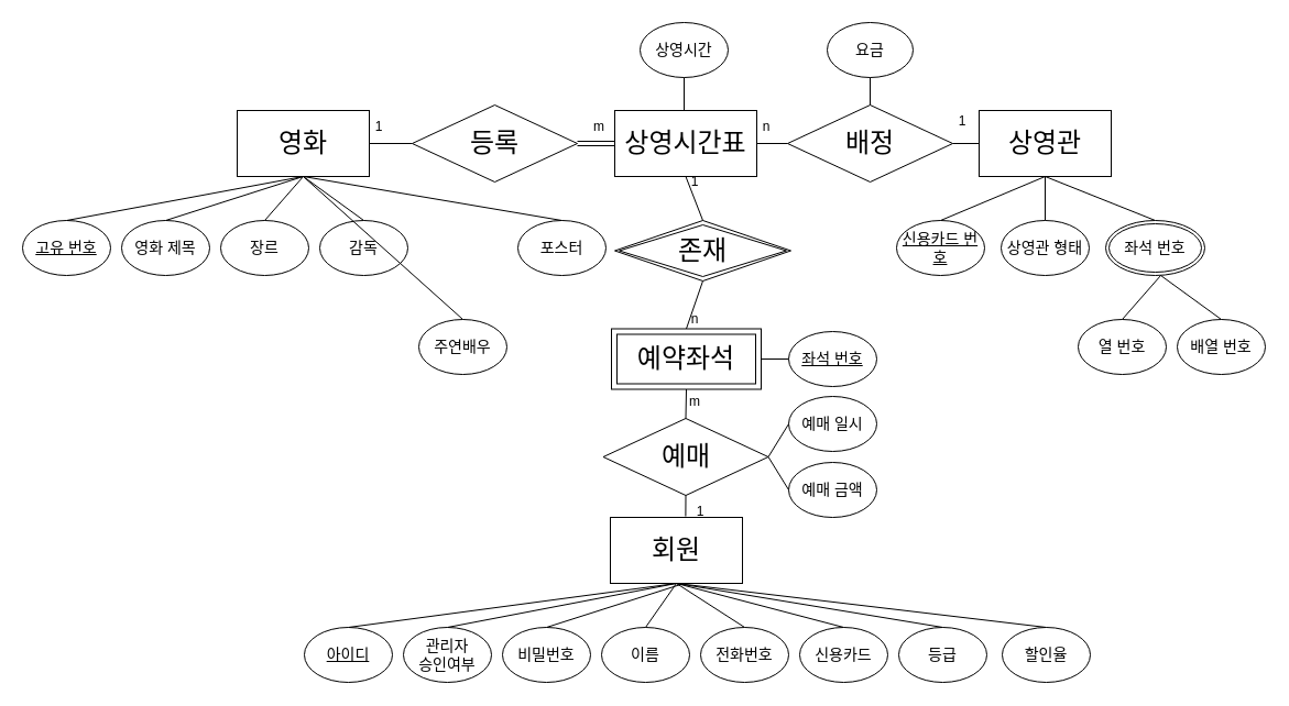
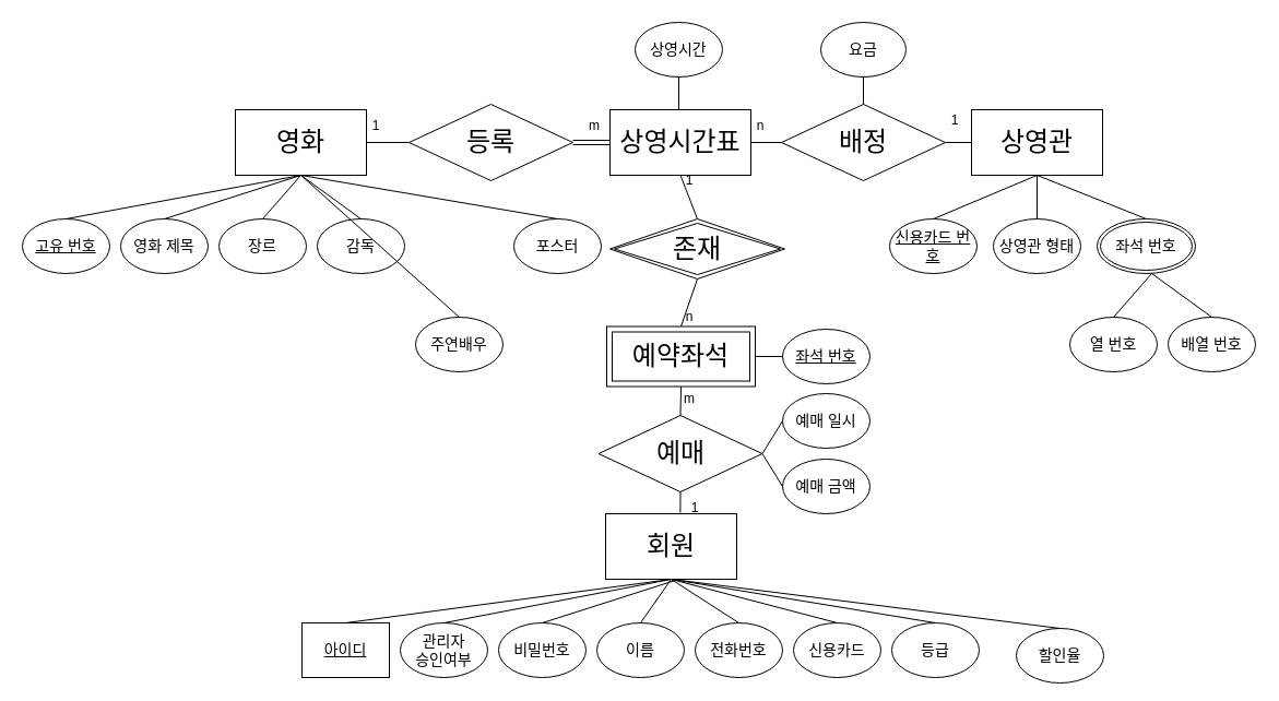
  <mxCell id="0" />
  <mxCell id="1" parent="0" />
  <mxCell id="2" value="&lt;font style=&quot;font-size: 24px;&quot;&gt;영화&lt;/font&gt;" style="rounded=0;whiteSpace=wrap;html=1;" vertex="1" parent="1"><mxGeometry x="215" y="100" width="120" height="60" as="geometry" /></mxCell>
  <mxCell id="3" value="&lt;font style=&quot;font-size: 14px;&quot;&gt;&lt;u&gt;고유 번호&lt;/u&gt;&lt;/font&gt;" style="ellipse;whiteSpace=wrap;html=1;" vertex="1" parent="1"><mxGeometry x="20" y="200" width="80" height="50" as="geometry" /></mxCell>
  <mxCell id="4" value="&lt;font style=&quot;font-size: 14px;&quot;&gt;영화 제목&lt;/font&gt;" style="ellipse;whiteSpace=wrap;html=1;" vertex="1" parent="1"><mxGeometry x="110" y="200" width="80" height="50" as="geometry" /></mxCell>
  <mxCell id="5" value="&lt;font style=&quot;font-size: 14px;&quot;&gt;장르&lt;/font&gt;" style="ellipse;whiteSpace=wrap;html=1;" vertex="1" parent="1"><mxGeometry x="200" y="200" width="80" height="50" as="geometry" /></mxCell>
  <mxCell id="6" value="&lt;font style=&quot;font-size: 14px;&quot;&gt;감독&lt;/font&gt;" style="ellipse;whiteSpace=wrap;html=1;" vertex="1" parent="1"><mxGeometry x="290" y="200" width="80" height="50" as="geometry" /></mxCell>
  <mxCell id="7" value="&lt;font style=&quot;font-size: 14px;&quot;&gt;주연배우&lt;/font&gt;" style="ellipse;whiteSpace=wrap;html=1;" vertex="1" parent="1"><mxGeometry x="380" y="290" width="80" height="50" as="geometry" /></mxCell>
  <mxCell id="8" value="&lt;font style=&quot;font-size: 14px;&quot;&gt;포스터&lt;/font&gt;" style="ellipse;whiteSpace=wrap;html=1;" vertex="1" parent="1"><mxGeometry x="470" y="200" width="80" height="50" as="geometry" /></mxCell>
  <mxCell id="9" value="" style="endArrow=none;html=1;rounded=0;entryX=0.5;entryY=1;entryDx=0;entryDy=0;exitX=0.5;exitY=0;exitDx=0;exitDy=0;" edge="1" parent="1" source="3" target="2"><mxGeometry width="50" height="50" relative="1" as="geometry"><mxPoint x="375" y="400" as="sourcePoint" /><mxPoint x="425" y="350" as="targetPoint" /></mxGeometry></mxCell>
  <mxCell id="10" value="" style="endArrow=none;html=1;rounded=0;exitX=0.5;exitY=0;exitDx=0;exitDy=0;" edge="1" parent="1" source="4"><mxGeometry width="50" height="50" relative="1" as="geometry"><mxPoint x="70" y="210" as="sourcePoint" /><mxPoint x="275" y="160" as="targetPoint" /></mxGeometry></mxCell>
  <mxCell id="11" value="" style="endArrow=none;html=1;rounded=0;entryX=0.5;entryY=1;entryDx=0;entryDy=0;exitX=0.5;exitY=0;exitDx=0;exitDy=0;" edge="1" parent="1" source="5" target="2"><mxGeometry width="50" height="50" relative="1" as="geometry"><mxPoint x="80" y="220" as="sourcePoint" /><mxPoint x="295" y="180" as="targetPoint" /></mxGeometry></mxCell>
  <mxCell id="12" value="" style="endArrow=none;html=1;rounded=0;entryX=0.5;entryY=1;entryDx=0;entryDy=0;exitX=0.5;exitY=0;exitDx=0;exitDy=0;" edge="1" parent="1" source="6" target="2"><mxGeometry width="50" height="50" relative="1" as="geometry"><mxPoint x="90" y="230" as="sourcePoint" /><mxPoint x="305" y="190" as="targetPoint" /></mxGeometry></mxCell>
  <mxCell id="13" value="" style="endArrow=none;html=1;rounded=0;entryX=0.5;entryY=1;entryDx=0;entryDy=0;exitX=0.5;exitY=0;exitDx=0;exitDy=0;" edge="1" parent="1" source="7" target="2"><mxGeometry width="50" height="50" relative="1" as="geometry"><mxPoint x="100" y="240" as="sourcePoint" /><mxPoint x="315" y="200" as="targetPoint" /></mxGeometry></mxCell>
  <mxCell id="14" value="" style="endArrow=none;html=1;rounded=0;entryX=0.5;entryY=1;entryDx=0;entryDy=0;exitX=0.5;exitY=0;exitDx=0;exitDy=0;" edge="1" parent="1" source="8" target="2"><mxGeometry width="50" height="50" relative="1" as="geometry"><mxPoint x="110" y="250" as="sourcePoint" /><mxPoint x="325" y="210" as="targetPoint" /></mxGeometry></mxCell>
  <mxCell id="15" value="&lt;span style=&quot;font-size: 24px;&quot;&gt;상영관&lt;/span&gt;" style="rounded=0;whiteSpace=wrap;html=1;" vertex="1" parent="1"><mxGeometry x="889" y="100" width="120" height="60" as="geometry" /></mxCell>
  <mxCell id="16" value="&lt;font style=&quot;font-size: 14px;&quot;&gt;&lt;u&gt;신용카드 번호&lt;/u&gt;&lt;/font&gt;" style="ellipse;whiteSpace=wrap;html=1;" vertex="1" parent="1"><mxGeometry x="814" y="200" width="80" height="50" as="geometry" /></mxCell>
  <mxCell id="17" value="&lt;font style=&quot;font-size: 14px;&quot;&gt;상영관 형태&lt;/font&gt;" style="ellipse;whiteSpace=wrap;html=1;" vertex="1" parent="1"><mxGeometry x="909" y="200" width="80" height="50" as="geometry" /></mxCell>
  <mxCell id="18" value="" style="endArrow=none;html=1;rounded=0;entryX=0.5;entryY=1;entryDx=0;entryDy=0;exitX=0.5;exitY=0;exitDx=0;exitDy=0;" edge="1" parent="1" source="16" target="15"><mxGeometry width="50" height="50" relative="1" as="geometry"><mxPoint x="1049" y="400" as="sourcePoint" /><mxPoint x="1099" y="350" as="targetPoint" /></mxGeometry></mxCell>
  <mxCell id="19" value="" style="endArrow=none;html=1;rounded=0;exitX=0.5;exitY=0;exitDx=0;exitDy=0;" edge="1" parent="1" source="17"><mxGeometry width="50" height="50" relative="1" as="geometry"><mxPoint x="744" y="210" as="sourcePoint" /><mxPoint x="949" y="160" as="targetPoint" /></mxGeometry></mxCell>
  <mxCell id="20" value="" style="endArrow=none;html=1;rounded=0;entryX=0.5;entryY=1;entryDx=0;entryDy=0;exitX=0.5;exitY=0;exitDx=0;exitDy=0;" edge="1" parent="1" source="21" target="15"><mxGeometry width="50" height="50" relative="1" as="geometry"><mxPoint x="1044" y="200" as="sourcePoint" /><mxPoint x="969" y="180" as="targetPoint" /></mxGeometry></mxCell>
  <mxCell id="21" value="&lt;font style=&quot;font-size: 14px;&quot;&gt;좌석 번호&lt;/font&gt;" style="ellipse;shape=doubleEllipse;margin=3;whiteSpace=wrap;html=1;align=center;" vertex="1" parent="1"><mxGeometry x="1004" y="200" width="90" height="50" as="geometry" /></mxCell>
  <mxCell id="22" value="&lt;span style=&quot;font-size: 14px;&quot;&gt;열 번호&lt;/span&gt;" style="ellipse;whiteSpace=wrap;html=1;" vertex="1" parent="1"><mxGeometry x="979" y="290" width="80" height="50" as="geometry" /></mxCell>
  <mxCell id="23" value="&lt;span style=&quot;font-size: 14px;&quot;&gt;배열 번호&lt;/span&gt;" style="ellipse;whiteSpace=wrap;html=1;" vertex="1" parent="1"><mxGeometry x="1069" y="290" width="80" height="50" as="geometry" /></mxCell>
  <mxCell id="24" value="" style="endArrow=none;html=1;rounded=0;exitX=0.5;exitY=0;exitDx=0;exitDy=0;" edge="1" parent="1" source="22"><mxGeometry width="50" height="50" relative="1" as="geometry"><mxPoint x="859" y="310" as="sourcePoint" /><mxPoint x="1054" y="250" as="targetPoint" /></mxGeometry></mxCell>
  <mxCell id="25" value="" style="endArrow=none;html=1;rounded=0;entryX=0.5;entryY=1;entryDx=0;entryDy=0;exitX=0.5;exitY=0;exitDx=0;exitDy=0;" edge="1" parent="1" source="23"><mxGeometry width="50" height="50" relative="1" as="geometry"><mxPoint x="869" y="320" as="sourcePoint" /><mxPoint x="1054" y="250" as="targetPoint" /></mxGeometry></mxCell>
  <mxCell id="26" value="&lt;font style=&quot;font-size: 24px;&quot;&gt;회원&lt;/font&gt;" style="rounded=0;whiteSpace=wrap;html=1;" vertex="1" parent="1"><mxGeometry x="554" y="470" width="120" height="60" as="geometry" /></mxCell>
  <mxCell id="27" value="&lt;font style=&quot;font-size: 14px;&quot;&gt;관리자&lt;br&gt;승인여부&lt;br&gt;&lt;/font&gt;" style="ellipse;whiteSpace=wrap;html=1;" vertex="1" parent="1"><mxGeometry x="366" y="570" width="80" height="50" as="geometry" /></mxCell>
  <mxCell id="28" value="&lt;font style=&quot;font-size: 14px;&quot;&gt;비밀번호&lt;/font&gt;" style="ellipse;whiteSpace=wrap;html=1;" vertex="1" parent="1"><mxGeometry x="456" y="570" width="80" height="50" as="geometry" /></mxCell>
  <mxCell id="29" value="&lt;font style=&quot;font-size: 14px;&quot;&gt;이름&lt;/font&gt;" style="ellipse;whiteSpace=wrap;html=1;" vertex="1" parent="1"><mxGeometry x="546" y="570" width="80" height="50" as="geometry" /></mxCell>
  <mxCell id="30" value="&lt;font style=&quot;font-size: 14px;&quot;&gt;전화번호&lt;/font&gt;" style="ellipse;whiteSpace=wrap;html=1;" vertex="1" parent="1"><mxGeometry x="636" y="570" width="80" height="50" as="geometry" /></mxCell>
  <mxCell id="31" value="&lt;font style=&quot;font-size: 14px;&quot;&gt;신용카드&lt;/font&gt;" style="ellipse;whiteSpace=wrap;html=1;" vertex="1" parent="1"><mxGeometry x="726" y="570" width="80" height="50" as="geometry" /></mxCell>
  <mxCell id="32" value="&lt;font style=&quot;font-size: 14px;&quot;&gt;등급&lt;/font&gt;" style="ellipse;whiteSpace=wrap;html=1;" vertex="1" parent="1"><mxGeometry x="816" y="570" width="80" height="50" as="geometry" /></mxCell>
  <mxCell id="33" value="" style="endArrow=none;html=1;rounded=0;entryX=0.5;entryY=1;entryDx=0;entryDy=0;exitX=0.5;exitY=0;exitDx=0;exitDy=0;" edge="1" parent="1" source="27" target="26"><mxGeometry width="50" height="50" relative="1" as="geometry"><mxPoint x="721" y="770" as="sourcePoint" /><mxPoint x="771" y="720" as="targetPoint" /></mxGeometry></mxCell>
  <mxCell id="34" value="" style="endArrow=none;html=1;rounded=0;exitX=0.5;exitY=0;exitDx=0;exitDy=0;" edge="1" parent="1" source="28"><mxGeometry width="50" height="50" relative="1" as="geometry"><mxPoint x="416" y="580" as="sourcePoint" /><mxPoint x="621" y="530" as="targetPoint" /></mxGeometry></mxCell>
  <mxCell id="35" value="" style="endArrow=none;html=1;rounded=0;entryX=0.5;entryY=1;entryDx=0;entryDy=0;exitX=0.5;exitY=0;exitDx=0;exitDy=0;" edge="1" parent="1" source="29" target="26"><mxGeometry width="50" height="50" relative="1" as="geometry"><mxPoint x="426" y="590" as="sourcePoint" /><mxPoint x="641" y="550" as="targetPoint" /></mxGeometry></mxCell>
  <mxCell id="36" value="" style="endArrow=none;html=1;rounded=0;entryX=0.5;entryY=1;entryDx=0;entryDy=0;exitX=0.5;exitY=0;exitDx=0;exitDy=0;" edge="1" parent="1" source="30" target="26"><mxGeometry width="50" height="50" relative="1" as="geometry"><mxPoint x="436" y="600" as="sourcePoint" /><mxPoint x="651" y="560" as="targetPoint" /></mxGeometry></mxCell>
  <mxCell id="37" value="" style="endArrow=none;html=1;rounded=0;entryX=0.5;entryY=1;entryDx=0;entryDy=0;exitX=0.5;exitY=0;exitDx=0;exitDy=0;" edge="1" parent="1" source="31" target="26"><mxGeometry width="50" height="50" relative="1" as="geometry"><mxPoint x="446" y="610" as="sourcePoint" /><mxPoint x="661" y="570" as="targetPoint" /></mxGeometry></mxCell>
  <mxCell id="38" value="" style="endArrow=none;html=1;rounded=0;entryX=0.5;entryY=1;entryDx=0;entryDy=0;exitX=0.5;exitY=0;exitDx=0;exitDy=0;" edge="1" parent="1" source="32" target="26"><mxGeometry width="50" height="50" relative="1" as="geometry"><mxPoint x="456" y="620" as="sourcePoint" /><mxPoint x="671" y="580" as="targetPoint" /></mxGeometry></mxCell>
- <mxCell id="39" value="&lt;font style=&quot;font-size: 14px;&quot;&gt;할인율&lt;/font&gt;" style="ellipse;whiteSpace=wrap;html=1;" vertex="1" parent="1"><mxGeometry x="910" y="570" width="80" height="50" as="geometry" /></mxCell>
+ <mxCell id="39" value="&lt;font style=&quot;font-size: 14px;&quot;&gt;할인율&lt;/font&gt;" style="ellipse;whiteSpace=wrap;html=1;" vertex="1" parent="1"><mxGeometry x="930" y="575" width="80" height="50" as="geometry" /></mxCell>
  <mxCell id="40" value="" style="endArrow=none;html=1;rounded=0;entryX=0.5;entryY=1;entryDx=0;entryDy=0;exitX=0.5;exitY=0;exitDx=0;exitDy=0;" edge="1" parent="1" source="39" target="26"><mxGeometry width="50" height="50" relative="1" as="geometry"><mxPoint x="550" y="620" as="sourcePoint" /><mxPoint x="715" y="530" as="targetPoint" /></mxGeometry></mxCell>
- <mxCell id="41" value="&lt;font style=&quot;font-size: 14px;&quot;&gt;&lt;u&gt;아이디&lt;/u&gt;&lt;/font&gt;" style="ellipse;whiteSpace=wrap;html=1;" vertex="1" parent="1"><mxGeometry x="276" y="570" width="80" height="50" as="geometry" /></mxCell>
+ <mxCell id="41" value="&lt;font style=&quot;font-size: 14px;&quot;&gt;&lt;u&gt;아이디&lt;/u&gt;&lt;/font&gt;" style="whiteSpace=wrap;html=1;rounded=0;" vertex="1" parent="1"><mxGeometry x="276" y="570" width="80" height="50" as="geometry" /></mxCell>
  <mxCell id="42" value="" style="endArrow=none;html=1;rounded=0;exitX=0.5;exitY=0;exitDx=0;exitDy=0;entryX=0.5;entryY=1;entryDx=0;entryDy=0;" edge="1" parent="1" source="41" target="26"><mxGeometry width="50" height="50" relative="1" as="geometry"><mxPoint x="236" y="580" as="sourcePoint" /><mxPoint x="441" y="530" as="targetPoint" /></mxGeometry></mxCell>
  <mxCell id="43" value="&lt;font style=&quot;font-size: 24px;&quot;&gt;상영시간표&lt;/font&gt;" style="rounded=0;whiteSpace=wrap;html=1;" vertex="1" parent="1"><mxGeometry x="558" y="100" width="129" height="60" as="geometry" /></mxCell>
  <mxCell id="44" value="&lt;font style=&quot;font-size: 24px;&quot;&gt;등록&lt;/font&gt;" style="rhombus;whiteSpace=wrap;html=1;" vertex="1" parent="1"><mxGeometry x="374" y="95" width="150" height="70" as="geometry" /></mxCell>
  <mxCell id="45" value="&lt;font style=&quot;font-size: 14px;&quot;&gt;상영시간&lt;/font&gt;" style="ellipse;whiteSpace=wrap;html=1;" vertex="1" parent="1"><mxGeometry x="581" y="20" width="80" height="50" as="geometry" /></mxCell>
  <mxCell id="46" value="" style="endArrow=none;html=1;rounded=0;entryX=0.5;entryY=0;entryDx=0;entryDy=0;exitX=0.5;exitY=1;exitDx=0;exitDy=0;" edge="1" parent="1" source="45"><mxGeometry width="50" height="50" relative="1" as="geometry"><mxPoint x="305" y="205" as="sourcePoint" /><mxPoint x="621" y="100" as="targetPoint" /></mxGeometry></mxCell>
  <mxCell id="47" value="" style="endArrow=none;html=1;rounded=0;exitX=1;exitY=0.5;exitDx=0;exitDy=0;entryX=0;entryY=0.5;entryDx=0;entryDy=0;" edge="1" parent="1" source="2" target="44"><mxGeometry width="50" height="50" relative="1" as="geometry"><mxPoint x="559" y="370" as="sourcePoint" /><mxPoint x="370" y="130" as="targetPoint" /></mxGeometry></mxCell>
  <mxCell id="48" value="" style="endArrow=none;html=1;rounded=0;exitX=1;exitY=0.5;exitDx=0;exitDy=0;entryX=0;entryY=0.5;entryDx=0;entryDy=0;shape=link;" edge="1" parent="1" source="44" target="43"><mxGeometry width="50" height="50" relative="1" as="geometry"><mxPoint x="349" y="140" as="sourcePoint" /><mxPoint x="384" y="140" as="targetPoint" /></mxGeometry></mxCell>
  <mxCell id="49" value="&lt;span style=&quot;font-size: 24px;&quot;&gt;배정&lt;/span&gt;" style="rhombus;whiteSpace=wrap;html=1;" vertex="1" parent="1"><mxGeometry x="715" y="95" width="150" height="70" as="geometry" /></mxCell>
  <mxCell id="50" value="" style="endArrow=none;html=1;rounded=0;entryX=0;entryY=0.5;entryDx=0;entryDy=0;exitX=1;exitY=0.5;exitDx=0;exitDy=0;" edge="1" parent="1" source="43" target="49"><mxGeometry width="50" height="50" relative="1" as="geometry"><mxPoint x="694" y="130" as="sourcePoint" /><mxPoint x="380" y="140" as="targetPoint" /></mxGeometry></mxCell>
  <mxCell id="51" value="" style="endArrow=none;html=1;rounded=0;entryX=0;entryY=0.5;entryDx=0;entryDy=0;exitX=1;exitY=0.5;exitDx=0;exitDy=0;" edge="1" parent="1" source="49" target="15"><mxGeometry width="50" height="50" relative="1" as="geometry"><mxPoint x="697" y="140" as="sourcePoint" /><mxPoint x="725" y="140" as="targetPoint" /></mxGeometry></mxCell>
  <mxCell id="52" value="&lt;font style=&quot;font-size: 14px;&quot;&gt;요금&lt;/font&gt;" style="ellipse;whiteSpace=wrap;html=1;" vertex="1" parent="1"><mxGeometry x="751" y="20" width="78" height="50" as="geometry" /></mxCell>
  <mxCell id="53" value="" style="endArrow=none;html=1;rounded=0;entryX=0.5;entryY=0;entryDx=0;entryDy=0;exitX=0.5;exitY=1;exitDx=0;exitDy=0;" edge="1" parent="1" source="52" target="49"><mxGeometry width="50" height="50" relative="1" as="geometry"><mxPoint x="515" y="240" as="sourcePoint" /><mxPoint x="694" y="100" as="targetPoint" /></mxGeometry></mxCell>
  <mxCell id="54" value="&lt;font style=&quot;font-size: 24px;&quot;&gt;존재&lt;/font&gt;" style="shape=rhombus;double=1;perimeter=rhombusPerimeter;whiteSpace=wrap;html=1;align=center;" vertex="1" parent="1"><mxGeometry x="558" y="200" width="160" height="55" as="geometry" /></mxCell>
  <mxCell id="55" value="" style="endArrow=none;html=1;rounded=0;entryX=0.5;entryY=1;entryDx=0;entryDy=0;exitX=0.5;exitY=0;exitDx=0;exitDy=0;" edge="1" parent="1" source="54" target="43"><mxGeometry width="50" height="50" relative="1" as="geometry"><mxPoint x="614" y="450" as="sourcePoint" /><mxPoint x="664" y="400" as="targetPoint" /></mxGeometry></mxCell>
  <mxCell id="56" value="&lt;font style=&quot;font-size: 24px;&quot;&gt;예약좌석&lt;/font&gt;" style="shape=ext;margin=3;double=1;whiteSpace=wrap;html=1;align=center;" vertex="1" parent="1"><mxGeometry x="555" y="298.5" width="136" height="55" as="geometry" /></mxCell>
  <mxCell id="57" value="&lt;font style=&quot;font-size: 14px;&quot;&gt;&lt;u&gt;좌석 번호&lt;/u&gt;&lt;/font&gt;" style="ellipse;whiteSpace=wrap;html=1;" vertex="1" parent="1"><mxGeometry x="716" y="301" width="80" height="50" as="geometry" /></mxCell>
  <mxCell id="58" value="&lt;font style=&quot;font-size: 24px;&quot;&gt;예매&lt;/font&gt;" style="rhombus;whiteSpace=wrap;html=1;" vertex="1" parent="1"><mxGeometry x="547.5" y="380" width="150" height="70" as="geometry" /></mxCell>
  <mxCell id="59" value="&lt;font style=&quot;font-size: 14px;&quot;&gt;예매 일시&lt;/font&gt;" style="ellipse;whiteSpace=wrap;html=1;" vertex="1" parent="1"><mxGeometry x="716" y="360" width="80" height="50" as="geometry" /></mxCell>
  <mxCell id="60" value="&lt;font style=&quot;font-size: 14px;&quot;&gt;예매 금액&lt;/font&gt;" style="ellipse;whiteSpace=wrap;html=1;" vertex="1" parent="1"><mxGeometry x="716" y="420" width="80" height="50" as="geometry" /></mxCell>
  <mxCell id="61" value="" style="endArrow=none;html=1;rounded=0;entryX=0;entryY=0.5;entryDx=0;entryDy=0;exitX=1;exitY=0.5;exitDx=0;exitDy=0;" edge="1" parent="1" source="56" target="57"><mxGeometry width="50" height="50" relative="1" as="geometry"><mxPoint x="614" y="430" as="sourcePoint" /><mxPoint x="664" y="380" as="targetPoint" /></mxGeometry></mxCell>
  <mxCell id="62" value="" style="endArrow=none;html=1;rounded=0;entryX=0;entryY=0.5;entryDx=0;entryDy=0;exitX=1;exitY=0.5;exitDx=0;exitDy=0;" edge="1" parent="1" source="58" target="59"><mxGeometry width="50" height="50" relative="1" as="geometry"><mxPoint x="699" y="338" as="sourcePoint" /><mxPoint x="761" y="340" as="targetPoint" /></mxGeometry></mxCell>
  <mxCell id="63" value="" style="endArrow=none;html=1;rounded=0;entryX=0;entryY=0.5;entryDx=0;entryDy=0;exitX=1;exitY=0.5;exitDx=0;exitDy=0;" edge="1" parent="1" source="58" target="60"><mxGeometry width="50" height="50" relative="1" as="geometry"><mxPoint x="709" y="348" as="sourcePoint" /><mxPoint x="771" y="350" as="targetPoint" /></mxGeometry></mxCell>
  <mxCell id="64" value="" style="endArrow=none;html=1;rounded=0;entryX=0.5;entryY=0;entryDx=0;entryDy=0;exitX=0.5;exitY=1;exitDx=0;exitDy=0;" edge="1" parent="1" source="54" target="56"><mxGeometry width="50" height="50" relative="1" as="geometry"><mxPoint x="719" y="358" as="sourcePoint" /><mxPoint x="781" y="360" as="targetPoint" /></mxGeometry></mxCell>
  <mxCell id="65" value="" style="endArrow=none;html=1;rounded=0;entryX=0.5;entryY=0;entryDx=0;entryDy=0;exitX=0.5;exitY=1;exitDx=0;exitDy=0;" edge="1" parent="1" source="56" target="58"><mxGeometry width="50" height="50" relative="1" as="geometry"><mxPoint x="729" y="368" as="sourcePoint" /><mxPoint x="791" y="370" as="targetPoint" /></mxGeometry></mxCell>
  <mxCell id="66" value="" style="endArrow=none;html=1;rounded=0;entryX=0.57;entryY=-0.016;entryDx=0;entryDy=0;exitX=0.5;exitY=1;exitDx=0;exitDy=0;entryPerimeter=0;" edge="1" parent="1" source="58" target="26"><mxGeometry width="50" height="50" relative="1" as="geometry"><mxPoint x="739" y="378" as="sourcePoint" /><mxPoint x="801" y="380" as="targetPoint" /></mxGeometry></mxCell>
  <mxCell id="67" value="1" style="text;html=1;strokeColor=none;fillColor=none;align=center;verticalAlign=middle;whiteSpace=wrap;rounded=0;" vertex="1" parent="1"><mxGeometry x="314" y="100" width="60" height="30" as="geometry" /></mxCell>
  <mxCell id="68" value="m" style="text;html=1;strokeColor=none;fillColor=none;align=center;verticalAlign=middle;whiteSpace=wrap;rounded=0;" vertex="1" parent="1"><mxGeometry x="514" y="100" width="60" height="30" as="geometry" /></mxCell>
  <mxCell id="69" value="n" style="text;html=1;strokeColor=none;fillColor=none;align=center;verticalAlign=middle;whiteSpace=wrap;rounded=0;" vertex="1" parent="1"><mxGeometry x="666" y="100" width="60" height="30" as="geometry" /></mxCell>
  <mxCell id="70" value="1" style="text;html=1;strokeColor=none;fillColor=none;align=center;verticalAlign=middle;whiteSpace=wrap;rounded=0;" vertex="1" parent="1"><mxGeometry x="844" y="95" width="60" height="30" as="geometry" /></mxCell>
  <mxCell id="71" value="1" style="text;html=1;strokeColor=none;fillColor=none;align=center;verticalAlign=middle;whiteSpace=wrap;rounded=0;" vertex="1" parent="1"><mxGeometry x="601" y="150" width="60" height="30" as="geometry" /></mxCell>
  <mxCell id="72" value="n" style="text;html=1;strokeColor=none;fillColor=none;align=center;verticalAlign=middle;whiteSpace=wrap;rounded=0;" vertex="1" parent="1"><mxGeometry x="601" y="275" width="60" height="30" as="geometry" /></mxCell>
  <mxCell id="73" value="m" style="text;html=1;strokeColor=none;fillColor=none;align=center;verticalAlign=middle;whiteSpace=wrap;rounded=0;" vertex="1" parent="1"><mxGeometry x="601" y="350" width="60" height="30" as="geometry" /></mxCell>
  <mxCell id="74" value="1" style="text;html=1;strokeColor=none;fillColor=none;align=center;verticalAlign=middle;whiteSpace=wrap;rounded=0;" vertex="1" parent="1"><mxGeometry x="606" y="450" width="60" height="30" as="geometry" /></mxCell>
